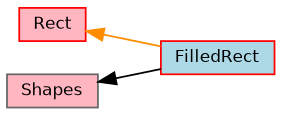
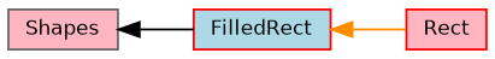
  digraph {
    rankdir=LR
    node [color=red fillcolor=lightpink fontname=Helvetica fontsize=10 shape=record style=filled]
    edge [dir=back fontname=Helvetica fontsize=10 labelfontname=Helvetica labelfontsize=10 style=solid]
    n1 [fillcolor=lightblue fontcolor=black height=0.2 label=FilledRect width=0.4]
    n2 [height=0.2 label=Rect width=0.4]
    n3 [color=gray40 height=0.2 label=Shapes width=0.4]
-   n2 -> n1 [color=darkorange]
+   n1 -> n2 [color=darkorange]
    n3 -> n1 [color=black]
  }
